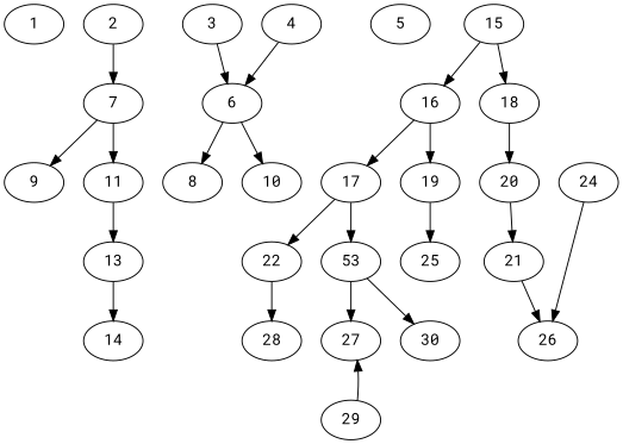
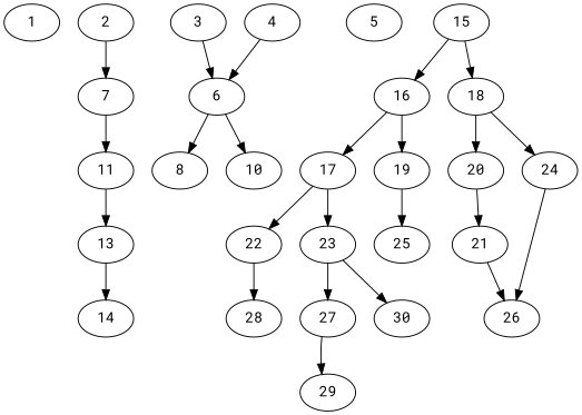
  digraph {
    fontname="Roboto Mono"
    node [fontname="Roboto Mono"]
    edge [fontname="Roboto Mono"]
    1 [alpha=21.04]
    2 [alpha=123.77]
    7 [alpha=70.21]
-   9 [alpha=197.20]
    11 [alpha=195.34]
    13 [alpha=31.92]
    3 [alpha=102.43]
    6 [alpha=178.52]
    8 [alpha=50.28]
    10 [alpha=22.08]
    4 [alpha=66.59]
    5 [alpha=162.12]
    14 [alpha=71.47]
    15 [alpha=140.37]
    16 [alpha=53.65]
    18 [alpha=27.56]
    17 [alpha=118.44]
    19 [alpha=159.11]
    20 [alpha=72.23]
    24 [alpha=109.51]
    22 [alpha=186.26]
-   23 [alpha=63.75 label=53]
+   23 [alpha=63.75]
    25 [alpha=54.69]
    21 [alpha=74.91]
    26 [alpha=166.43]
    28 [alpha=110.80]
    27 [alpha=125.11]
    30 [alpha=22.84]
    29 [alpha=105.88]
    2 -> 7
-   7 -> 9
    7 -> 11
    11 -> 13
    13 -> 14
    3 -> 6
    6 -> 8
    6 -> 10
    4 -> 6
    15 -> 16
    15 -> 18
    16 -> 17
    16 -> 19
    18 -> 20
+   18 -> 24
    17 -> 22
    17 -> 23
    19 -> 25
    20 -> 21
    24 -> 26
    22 -> 28
    23 -> 27
    23 -> 30
    21 -> 26
-   29 -> 27
+   27 -> 29
  }
